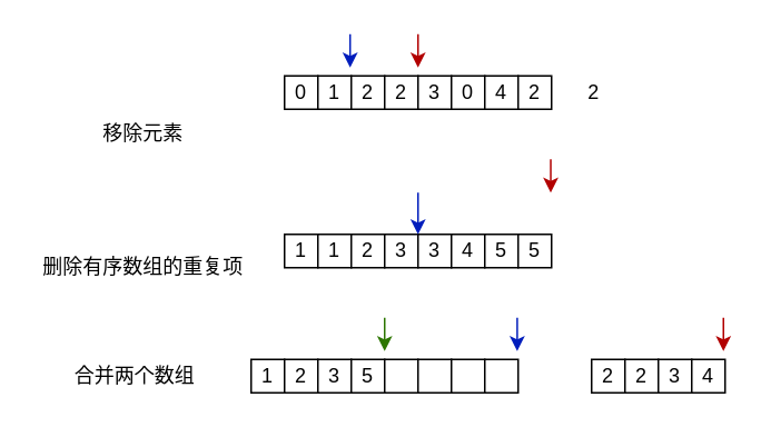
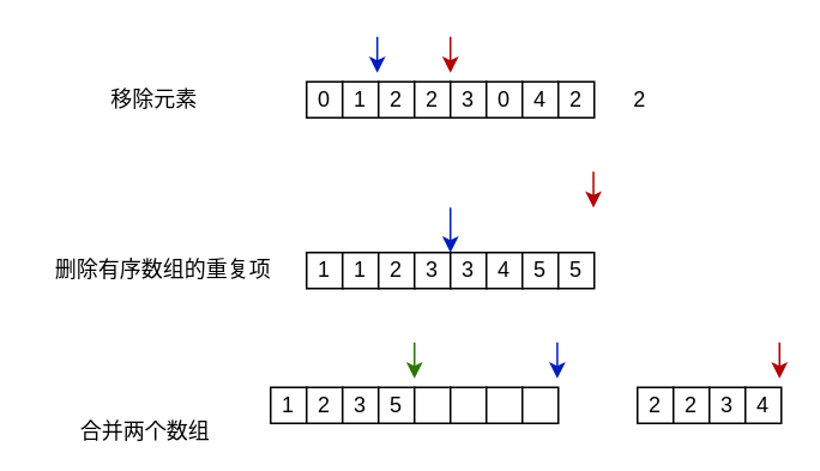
  <mxCell id="0" />
  <mxCell id="1" parent="0" />
  <mxCell id="2" value="0" style="rounded=0;whiteSpace=wrap;html=1;strokeWidth=1;imageWidth=10;imageHeight=10;arcSize=12;" parent="1" vertex="1"><mxGeometry x="170" y="45" width="20" height="20" as="geometry" /></mxCell>
  <mxCell id="3" value="1" style="rounded=0;whiteSpace=wrap;html=1;strokeWidth=1;imageWidth=10;imageHeight=10;arcSize=12;" parent="1" vertex="1"><mxGeometry x="190" y="45" width="20" height="20" as="geometry" /></mxCell>
  <mxCell id="4" value="2" style="rounded=0;whiteSpace=wrap;html=1;strokeWidth=1;imageWidth=10;imageHeight=10;arcSize=12;" parent="1" vertex="1"><mxGeometry x="210" y="45" width="20" height="20" as="geometry" /></mxCell>
  <mxCell id="5" value="2" style="rounded=0;whiteSpace=wrap;html=1;strokeWidth=1;imageWidth=10;imageHeight=10;arcSize=12;" parent="1" vertex="1"><mxGeometry x="230" y="45" width="20" height="20" as="geometry" /></mxCell>
  <mxCell id="6" value="3" style="rounded=0;whiteSpace=wrap;html=1;strokeWidth=1;imageWidth=10;imageHeight=10;arcSize=12;" parent="1" vertex="1"><mxGeometry x="250" y="45" width="20" height="20" as="geometry" /></mxCell>
  <mxCell id="7" value="0" style="rounded=0;whiteSpace=wrap;html=1;strokeWidth=1;imageWidth=10;imageHeight=10;arcSize=12;" parent="1" vertex="1"><mxGeometry x="270" y="45" width="20" height="20" as="geometry" /></mxCell>
  <mxCell id="8" value="4" style="rounded=0;whiteSpace=wrap;html=1;strokeWidth=1;imageWidth=10;imageHeight=10;arcSize=12;" parent="1" vertex="1"><mxGeometry x="290" y="45" width="20" height="20" as="geometry" /></mxCell>
  <mxCell id="9" value="2" style="rounded=0;whiteSpace=wrap;html=1;strokeWidth=1;imageWidth=10;imageHeight=10;arcSize=12;" parent="1" vertex="1"><mxGeometry x="310" y="45" width="20" height="20" as="geometry" /></mxCell>
  <mxCell id="10" value="" style="endArrow=classic;html=1;rounded=0;fillColor=#0050ef;strokeColor=#001DBC;" parent="1" edge="1"><mxGeometry width="50" height="50" relative="1" as="geometry"><mxPoint x="209.31" y="20" as="sourcePoint" /><mxPoint x="209.31" y="40" as="targetPoint" /><Array as="points"><mxPoint x="209.31" y="35" /></Array></mxGeometry></mxCell>
  <mxCell id="11" value="" style="endArrow=classic;html=1;rounded=0;fillColor=#e51400;strokeColor=#B20000;" parent="1" edge="1"><mxGeometry width="50" height="50" relative="1" as="geometry"><mxPoint x="250" y="20" as="sourcePoint" /><mxPoint x="250" y="40" as="targetPoint" /><Array as="points"><mxPoint x="250" y="30" /></Array></mxGeometry></mxCell>
  <mxCell id="12" value="2" style="text;html=1;align=center;verticalAlign=middle;resizable=0;points=[];autosize=1;strokeColor=none;fillColor=none;" parent="1" vertex="1"><mxGeometry x="340" y="40" width="30" height="30" as="geometry" /></mxCell>
- <mxCell id="13" value="移除元素" style="text;html=1;align=center;verticalAlign=middle;resizable=0;points=[];autosize=1;strokeColor=none;fillColor=none;" parent="1" vertex="1"><mxGeometry x="50" y="65" width="70" height="30" as="geometry" /></mxCell>
- <mxCell id="14" value="删除有序数组的重复项" style="text;html=1;align=center;verticalAlign=middle;resizable=0;points=[];autosize=1;strokeColor=none;fillColor=none;" parent="1" vertex="1"><mxGeometry x="15" y="145" width="140" height="30" as="geometry" /></mxCell>
+ <mxCell id="13" value="移除元素" style="text;html=1;align=center;verticalAlign=middle;resizable=0;points=[];autosize=1;strokeColor=none;fillColor=none;" parent="1" vertex="1"><mxGeometry x="50" y="40" width="70" height="30" as="geometry" /></mxCell>
+ <mxCell id="14" value="删除有序数组的重复项" style="text;html=1;align=center;verticalAlign=middle;resizable=0;points=[];autosize=1;strokeColor=none;fillColor=none;" parent="1" vertex="1"><mxGeometry y="135" width="140" height="30" as="geometry" x="20" /></mxCell>
  <mxCell id="15" value="1" style="rounded=0;whiteSpace=wrap;html=1;strokeWidth=1;imageWidth=10;imageHeight=10;arcSize=12;" parent="1" vertex="1"><mxGeometry x="170" y="140" width="20" height="20" as="geometry" /></mxCell>
  <mxCell id="16" value="1" style="rounded=0;whiteSpace=wrap;html=1;strokeWidth=1;imageWidth=10;imageHeight=10;arcSize=12;" parent="1" vertex="1"><mxGeometry x="190" y="140" width="20" height="20" as="geometry" /></mxCell>
  <mxCell id="17" value="2" style="rounded=0;whiteSpace=wrap;html=1;strokeWidth=1;imageWidth=10;imageHeight=10;arcSize=12;" parent="1" vertex="1"><mxGeometry x="210" y="140" width="20" height="20" as="geometry" /></mxCell>
  <mxCell id="18" value="3" style="rounded=0;whiteSpace=wrap;html=1;strokeWidth=1;imageWidth=10;imageHeight=10;arcSize=12;" parent="1" vertex="1"><mxGeometry x="230" y="140" width="20" height="20" as="geometry" /></mxCell>
  <mxCell id="19" value="3" style="rounded=0;whiteSpace=wrap;html=1;strokeWidth=1;imageWidth=10;imageHeight=10;arcSize=12;" parent="1" vertex="1"><mxGeometry x="250" y="140" width="20" height="20" as="geometry" /></mxCell>
  <mxCell id="20" value="4" style="rounded=0;whiteSpace=wrap;html=1;strokeWidth=1;imageWidth=10;imageHeight=10;arcSize=12;" parent="1" vertex="1"><mxGeometry x="270" y="140" width="20" height="20" as="geometry" /></mxCell>
  <mxCell id="21" value="5" style="rounded=0;whiteSpace=wrap;html=1;strokeWidth=1;imageWidth=10;imageHeight=10;arcSize=12;" parent="1" vertex="1"><mxGeometry x="290" y="140" width="20" height="20" as="geometry" /></mxCell>
  <mxCell id="22" value="5" style="rounded=0;whiteSpace=wrap;html=1;strokeWidth=1;imageWidth=10;imageHeight=10;arcSize=12;" parent="1" vertex="1"><mxGeometry x="310" y="140" width="20" height="20" as="geometry" /></mxCell>
  <mxCell id="23" value="" style="endArrow=classic;html=1;rounded=0;fillColor=#0050ef;strokeColor=#001DBC;" parent="1" edge="1"><mxGeometry width="50" height="50" relative="1" as="geometry"><mxPoint x="250" y="115" as="sourcePoint" /><mxPoint x="250" y="140" as="targetPoint" /><Array as="points" /></mxGeometry></mxCell>
  <mxCell id="24" value="" style="endArrow=classic;html=1;rounded=0;fillColor=#e51400;strokeColor=#B20000;" parent="1" edge="1"><mxGeometry width="50" height="50" relative="1" as="geometry"><mxPoint x="329.52" y="95" as="sourcePoint" /><mxPoint x="329.52" y="115" as="targetPoint" /><Array as="points"><mxPoint x="329.52" y="105" /></Array></mxGeometry></mxCell>
- <mxCell id="25" value="合并两个数组" style="text;html=1;align=center;verticalAlign=middle;resizable=0;points=[];autosize=1;strokeColor=none;fillColor=none;" parent="1" vertex="1"><mxGeometry x="30" y="210" width="100" height="30" as="geometry" /></mxCell>
+ <mxCell id="25" value="合并两个数组" style="text;html=1;align=center;verticalAlign=middle;resizable=0;points=[];autosize=1;strokeColor=none;fillColor=none;" parent="1" vertex="1"><mxGeometry x="30" y="225" width="100" height="30" as="geometry" /></mxCell>
  <mxCell id="26" value="1" style="rounded=0;whiteSpace=wrap;html=1;strokeWidth=1;imageWidth=10;imageHeight=10;arcSize=12;" parent="1" vertex="1"><mxGeometry x="150" y="215" width="20" height="20" as="geometry" /></mxCell>
  <mxCell id="27" value="2" style="rounded=0;whiteSpace=wrap;html=1;strokeWidth=1;imageWidth=10;imageHeight=10;arcSize=12;" parent="1" vertex="1"><mxGeometry x="170" y="215" width="20" height="20" as="geometry" /></mxCell>
  <mxCell id="28" value="3" style="rounded=0;whiteSpace=wrap;html=1;strokeWidth=1;imageWidth=10;imageHeight=10;arcSize=12;" parent="1" vertex="1"><mxGeometry x="190" y="215" width="20" height="20" as="geometry" /></mxCell>
  <mxCell id="29" value="5" style="rounded=0;whiteSpace=wrap;html=1;strokeWidth=1;imageWidth=10;imageHeight=10;arcSize=12;" parent="1" vertex="1"><mxGeometry x="210" y="215" width="20" height="20" as="geometry" /></mxCell>
  <mxCell id="30" value="" style="rounded=0;whiteSpace=wrap;html=1;strokeWidth=1;imageWidth=10;imageHeight=10;arcSize=12;" parent="1" vertex="1"><mxGeometry x="230" y="215" width="20" height="20" as="geometry" /></mxCell>
  <mxCell id="31" value="" style="rounded=0;whiteSpace=wrap;html=1;strokeWidth=1;imageWidth=10;imageHeight=10;arcSize=12;" parent="1" vertex="1"><mxGeometry x="250" y="215" width="20" height="20" as="geometry" /></mxCell>
  <mxCell id="32" value="" style="rounded=0;whiteSpace=wrap;html=1;strokeWidth=1;imageWidth=10;imageHeight=10;arcSize=12;" parent="1" vertex="1"><mxGeometry x="270" y="215" width="20" height="20" as="geometry" /></mxCell>
  <mxCell id="33" value="" style="rounded=0;whiteSpace=wrap;html=1;strokeWidth=1;imageWidth=10;imageHeight=10;arcSize=12;" parent="1" vertex="1"><mxGeometry x="290" y="215" width="20" height="20" as="geometry" /></mxCell>
  <mxCell id="34" value="2" style="rounded=0;whiteSpace=wrap;html=1;strokeWidth=1;imageWidth=10;imageHeight=10;arcSize=12;" parent="1" vertex="1"><mxGeometry x="354" y="215" width="20" height="20" as="geometry" /></mxCell>
  <mxCell id="35" value="2" style="rounded=0;whiteSpace=wrap;html=1;strokeWidth=1;imageWidth=10;imageHeight=10;arcSize=12;" parent="1" vertex="1"><mxGeometry x="374" y="215" width="20" height="20" as="geometry" /></mxCell>
  <mxCell id="36" value="3" style="rounded=0;whiteSpace=wrap;html=1;strokeWidth=1;imageWidth=10;imageHeight=10;arcSize=12;" parent="1" vertex="1"><mxGeometry x="394" y="215" width="20" height="20" as="geometry" /></mxCell>
  <mxCell id="37" value="4" style="rounded=0;whiteSpace=wrap;html=1;strokeWidth=1;imageWidth=10;imageHeight=10;arcSize=12;" parent="1" vertex="1"><mxGeometry x="414" y="215" width="20" height="20" as="geometry" /></mxCell>
  <mxCell id="38" value="" style="endArrow=classic;html=1;rounded=0;fillColor=#0050ef;strokeColor=#001DBC;" parent="1" edge="1"><mxGeometry width="50" height="50" relative="1" as="geometry"><mxPoint x="309.43" y="190" as="sourcePoint" /><mxPoint x="309.43" y="210" as="targetPoint" /><Array as="points" /></mxGeometry></mxCell>
  <mxCell id="39" value="" style="endArrow=classic;html=1;rounded=0;fillColor=#e51400;strokeColor=#B20000;" parent="1" edge="1"><mxGeometry width="50" height="50" relative="1" as="geometry"><mxPoint x="433" y="190" as="sourcePoint" /><mxPoint x="433" y="210" as="targetPoint" /><Array as="points"><mxPoint x="433" y="200" /></Array></mxGeometry></mxCell>
  <mxCell id="40" value="" style="endArrow=classic;html=1;rounded=0;fillColor=#60a917;strokeColor=#2D7600;" parent="1" edge="1"><mxGeometry width="50" height="50" relative="1" as="geometry"><mxPoint x="230" y="190" as="sourcePoint" /><mxPoint x="230" y="210" as="targetPoint" /><Array as="points" /></mxGeometry></mxCell>
